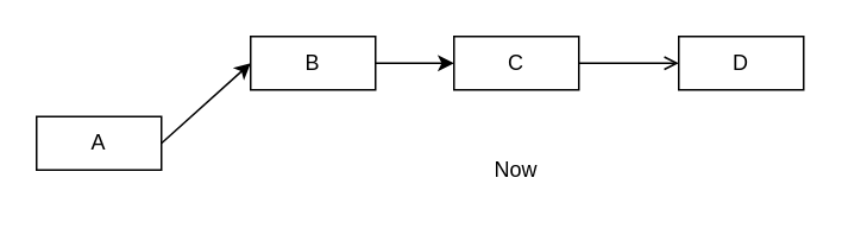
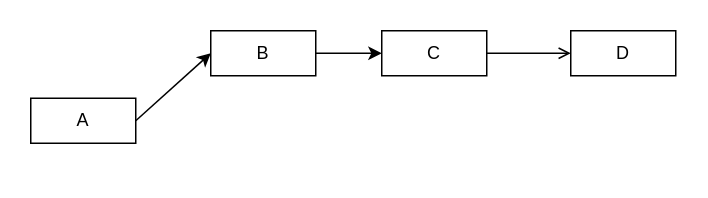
  <mxCell id="0" />
  <mxCell id="1" parent="0" />
  <mxCell id="2" style="edgeStyle=none;html=1;exitX=1;exitY=0.5;exitDx=0;exitDy=0;entryX=0;entryY=0.5;entryDx=0;entryDy=0;" edge="1" parent="1" source="3" target="5"><mxGeometry relative="1" as="geometry" /></mxCell>
  <mxCell id="3" value="A" style="rounded=0;whiteSpace=wrap;html=1;" parent="1" vertex="1"><mxGeometry x="20" y="65" width="70" height="30" as="geometry" /></mxCell>
  <mxCell id="4" style="edgeStyle=none;html=1;exitX=1;exitY=0.5;exitDx=0;exitDy=0;entryX=0;entryY=0.5;entryDx=0;entryDy=0;" edge="1" parent="1" source="5" target="7"><mxGeometry relative="1" as="geometry" /></mxCell>
  <mxCell id="5" value="B" style="rounded=0;whiteSpace=wrap;html=1;" vertex="1" parent="1"><mxGeometry x="140" y="20" width="70" height="30" as="geometry" /></mxCell>
  <mxCell id="6" style="edgeStyle=none;html=1;exitX=1;exitY=0.5;exitDx=0;exitDy=0;entryX=0;entryY=0.5;entryDx=0;entryDy=0;endArrow=open;" edge="1" parent="1" source="7" target="8"><mxGeometry relative="1" as="geometry" /></mxCell>
  <mxCell id="7" value="C" style="rounded=0;whiteSpace=wrap;html=1;" vertex="1" parent="1"><mxGeometry x="254" y="20" width="70" height="30" as="geometry" /></mxCell>
  <mxCell id="8" value="D" style="rounded=0;whiteSpace=wrap;html=1;" vertex="1" parent="1"><mxGeometry x="380" y="20" width="70" height="30" as="geometry" /></mxCell>
- <mxCell id="9" value="Now" style="text;html=1;strokeColor=none;fillColor=none;align=center;verticalAlign=middle;whiteSpace=wrap;rounded=0;" vertex="1" parent="1"><mxGeometry x="259" y="80" width="60" height="30" as="geometry" /></mxCell>
